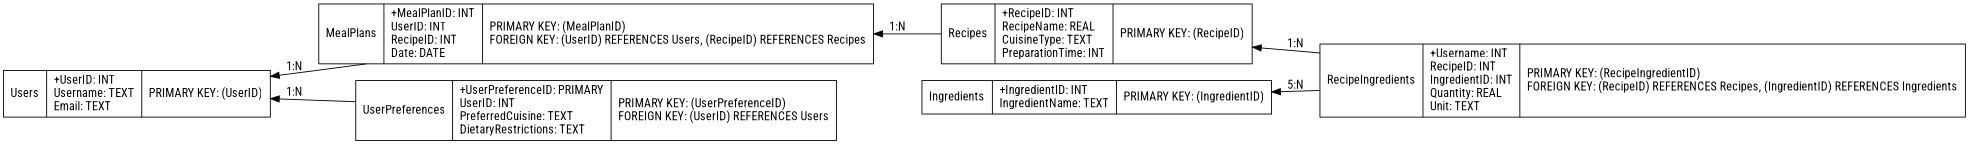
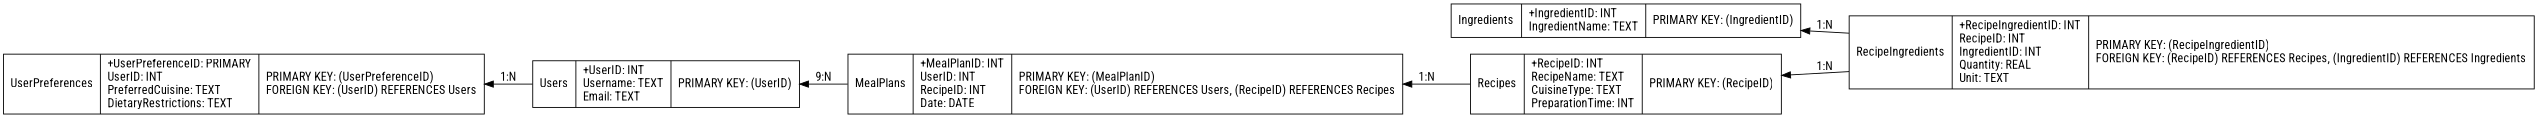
  digraph {
    fontname="Roboto Condensed"
    rankdir=LR
    node [fontname="Roboto Condensed" shape=record]
    edge [dir=back fontname="Roboto Condensed"]
    n1 [label="{Users|+UserID: INT\lUsername: TEXT\lEmail: TEXT\l|PRIMARY KEY: (UserID)}"]
    n2 [label="{MealPlans|+MealPlanID: INT\lUserID: INT\lRecipeID: INT\lDate: DATE\l|PRIMARY KEY: (MealPlanID)\lFOREIGN KEY: (UserID) REFERENCES Users, (RecipeID) REFERENCES Recipes}"]
    n3 [label="{UserPreferences|+UserPreferenceID: PRIMARY\lUserID: INT\lPreferredCuisine: TEXT\lDietaryRestrictions: TEXT\l|PRIMARY KEY: (UserPreferenceID)\lFOREIGN KEY: (UserID) REFERENCES Users}"]
-   n4 [label="{Recipes|+RecipeID: INT\lRecipeName: REAL\lCuisineType: TEXT\lPreparationTime: INT\l|PRIMARY KEY: (RecipeID)}"]
-   n5 [label="{RecipeIngredients|+Username: INT\lRecipeID: INT\lIngredientID: INT\lQuantity: REAL\lUnit: TEXT\l|PRIMARY KEY: (RecipeIngredientID)\lFOREIGN KEY: (RecipeID) REFERENCES Recipes, (IngredientID) REFERENCES Ingredients}"]
+   n4 [label="{Recipes|+RecipeID: INT\lRecipeName: TEXT\lCuisineType: TEXT\lPreparationTime: INT\l|PRIMARY KEY: (RecipeID)}"]
+   n5 [label="{RecipeIngredients|+RecipeIngredientID: INT\lRecipeID: INT\lIngredientID: INT\lQuantity: REAL\lUnit: TEXT\l|PRIMARY KEY: (RecipeIngredientID)\lFOREIGN KEY: (RecipeID) REFERENCES Recipes, (IngredientID) REFERENCES Ingredients}"]
    n6 [label="{Ingredients|+IngredientID: INT\lIngredientName: TEXT\l|PRIMARY KEY: (IngredientID)}"]
-   n1 -> n2 [label="1:N"]
-   n1 -> n3 [label="1:N"]
+   n1 -> n2 [label="9:N"]
+   n3 -> n1 [label="1:N"]
    n2 -> n4 [label="1:N"]
    n4 -> n5 [label="1:N"]
-   n6 -> n5 [label="5:N"]
+   n6 -> n5 [label="1:N"]
  }
